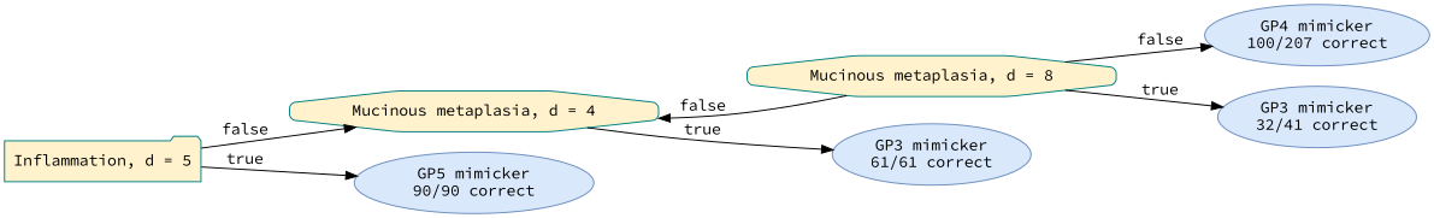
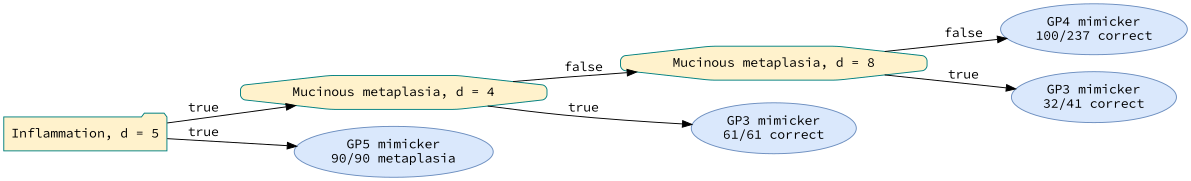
  digraph {
    fontname="Source Code Pro"
    rankdir=LR
    node [color="#6C8EBF" fillcolor="#DAE8FC" fontname="Source Code Pro" shape=ellipse style="rounded,filled"]
    edge [fontname="Source Code Pro"]
    n1 [color=teal fillcolor="#FFF2CC" label="Inflammation, d = 5" shape=folder]
    n2 [color=teal fillcolor="#FFF2CC" label="Mucinous metaplasia, d = 4" shape=octagon]
-   n3 [label=<GP5 mimicker<br/>90/90 correct>]
+   n3 [label=<GP5 mimicker<br/>90/90 metaplasia>]
    n4 [color=teal fillcolor="#FFF2CC" label="Mucinous metaplasia, d = 8" shape=octagon]
    n5 [label=<GP3 mimicker<br/>61/61 correct>]
-   n6 [label=<GP4 mimicker<br/>100/207 correct>]
+   n6 [label=<GP4 mimicker<br/>100/237 correct>]
    n7 [label=<GP3 mimicker<br/>32/41 correct>]
-   n1 -> n2 [label=false]
+   n1 -> n2 [label=true]
    n1 -> n3 [label=true]
-   n4 -> n2 [label=false]
+   n2 -> n4 [label=false]
    n2 -> n5 [label=true]
    n4 -> n6 [label=false]
    n4 -> n7 [label=true]
  }
